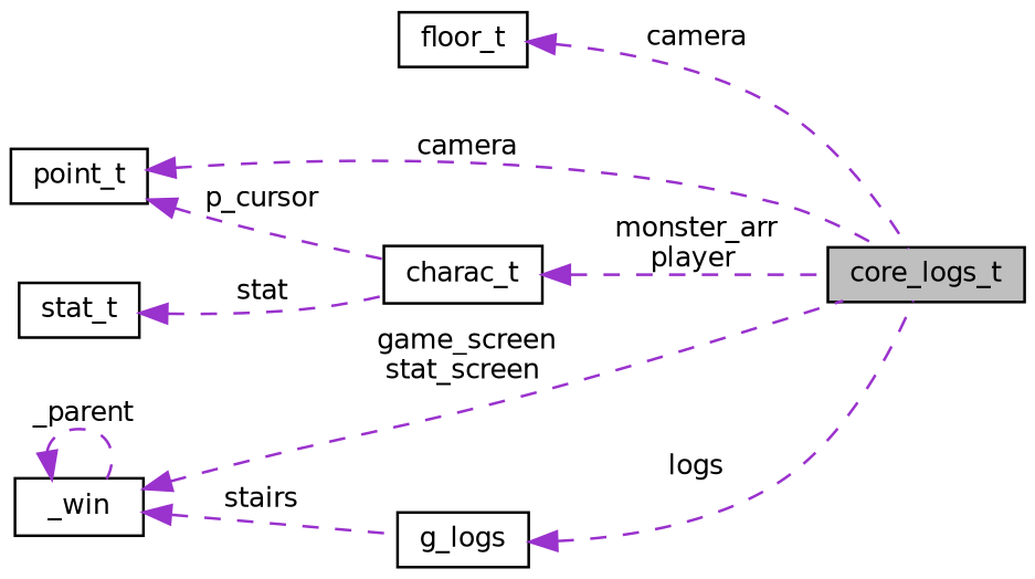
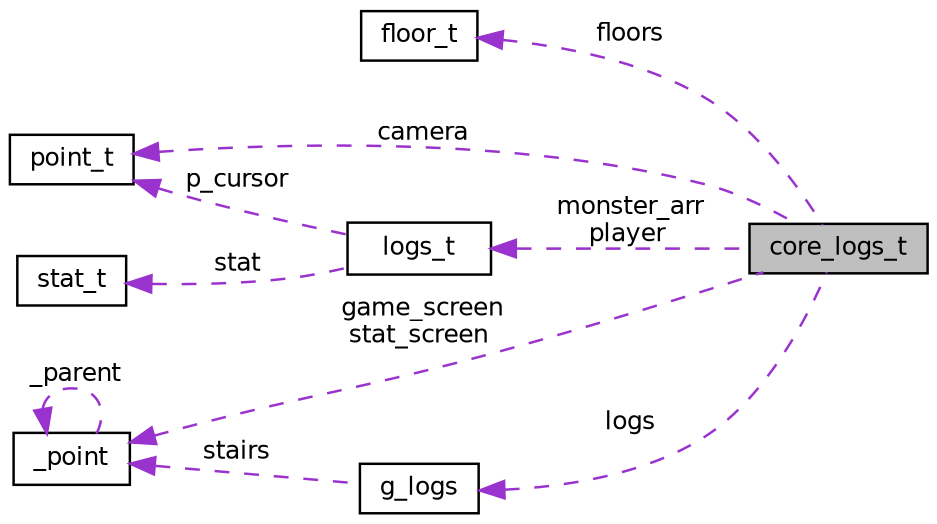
  digraph {
    rankdir=LR
    node [color=black fillcolor=white fontname=Helvetica fontsize=10 shape=record style=filled]
    edge [color=darkorchid3 dir=back fontname=Helvetica fontsize=10 labelfontname=Helvetica labelfontsize=10 style=dashed]
    n1 [fillcolor=grey75 fontcolor=black height=0.2 label=core_logs_t width=0.4]
    n2 [height=0.2 label=floor_t width=0.4]
    n3 [height=0.2 label=point_t width=0.4]
-   n4 [height=0.2 label=charac_t width=0.4]
+   n4 [height=0.2 label=logs_t width=0.4]
    n5 [height=0.2 label=g_logs width=0.4]
-   n6 [height=0.2 label=_win width=0.4]
+   n6 [height=0.2 label=_point width=0.4]
    n7 [height=0.2 label=stat_t width=0.4]
-   n2 -> n1 [label=" camera"]
+   n2 -> n1 [label=" floors"]
    n3 -> n1 [label=" camera"]
    n3 -> n4 [label=" p_cursor"]
    n4 -> n1 [label=" monster_arr\nplayer"]
    n5 -> n1 [label=" logs"]
    n6 -> n1 [label=" game_screen\nstat_screen"]
    n6 -> n5 [label=" stairs"]
    n6 -> n6 [label=" _parent"]
    n7 -> n4 [label=" stat"]
  }
